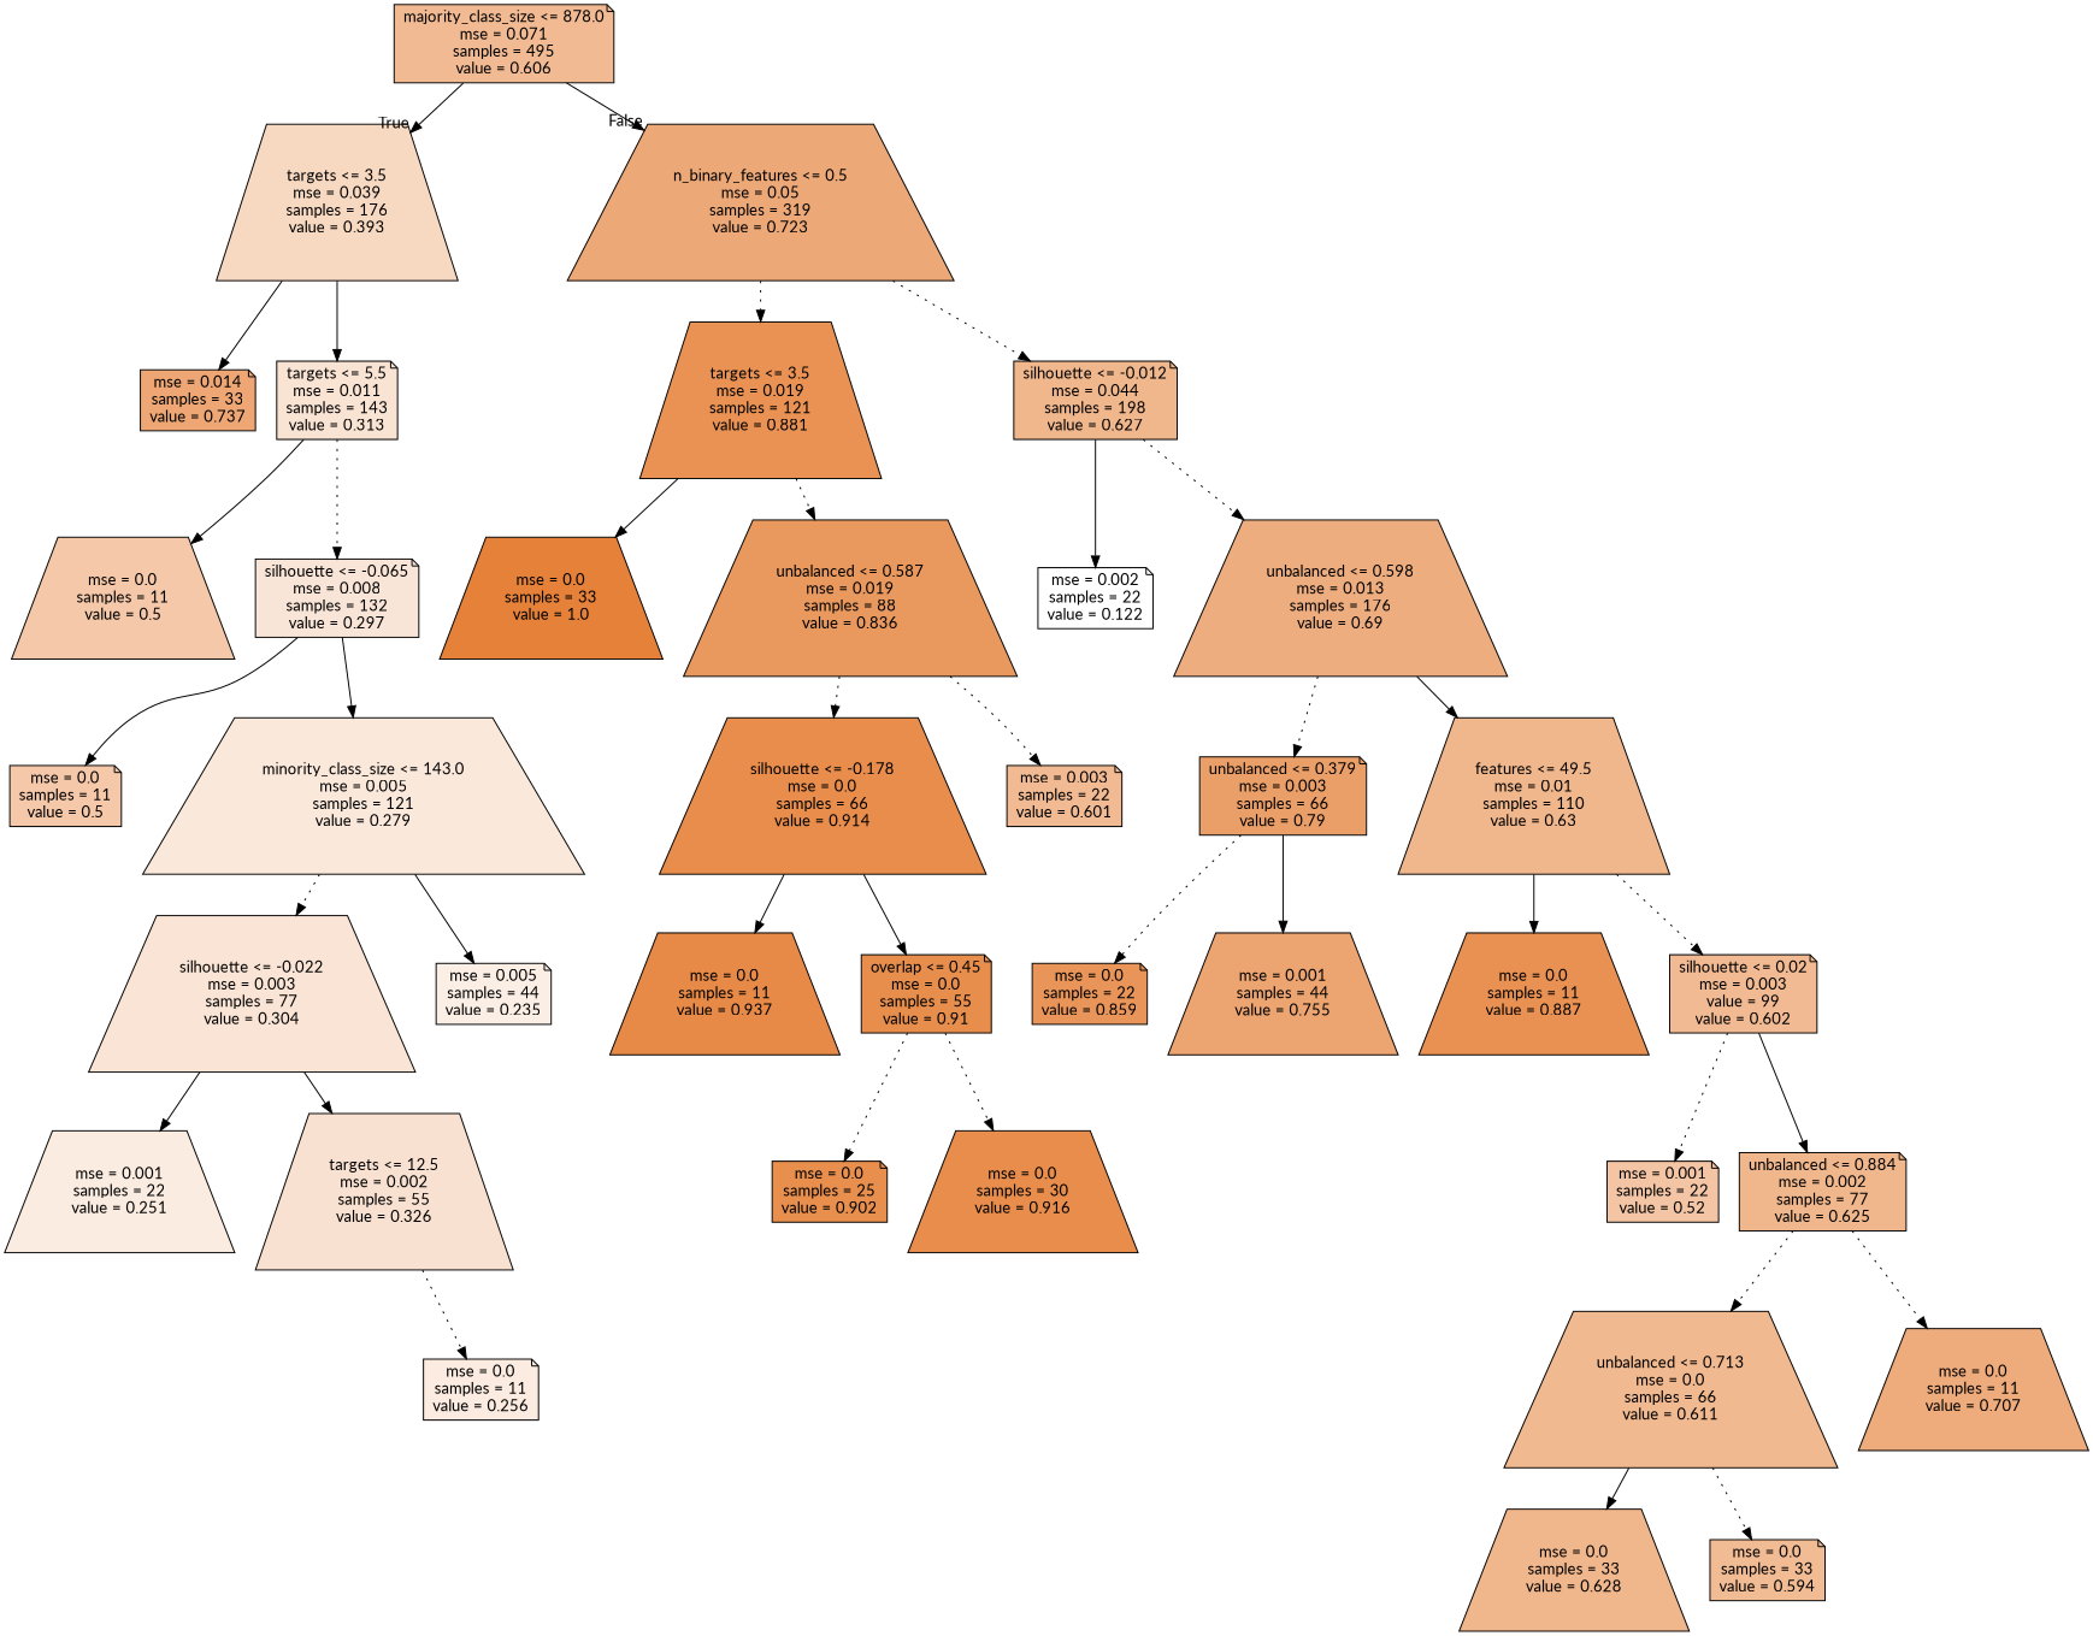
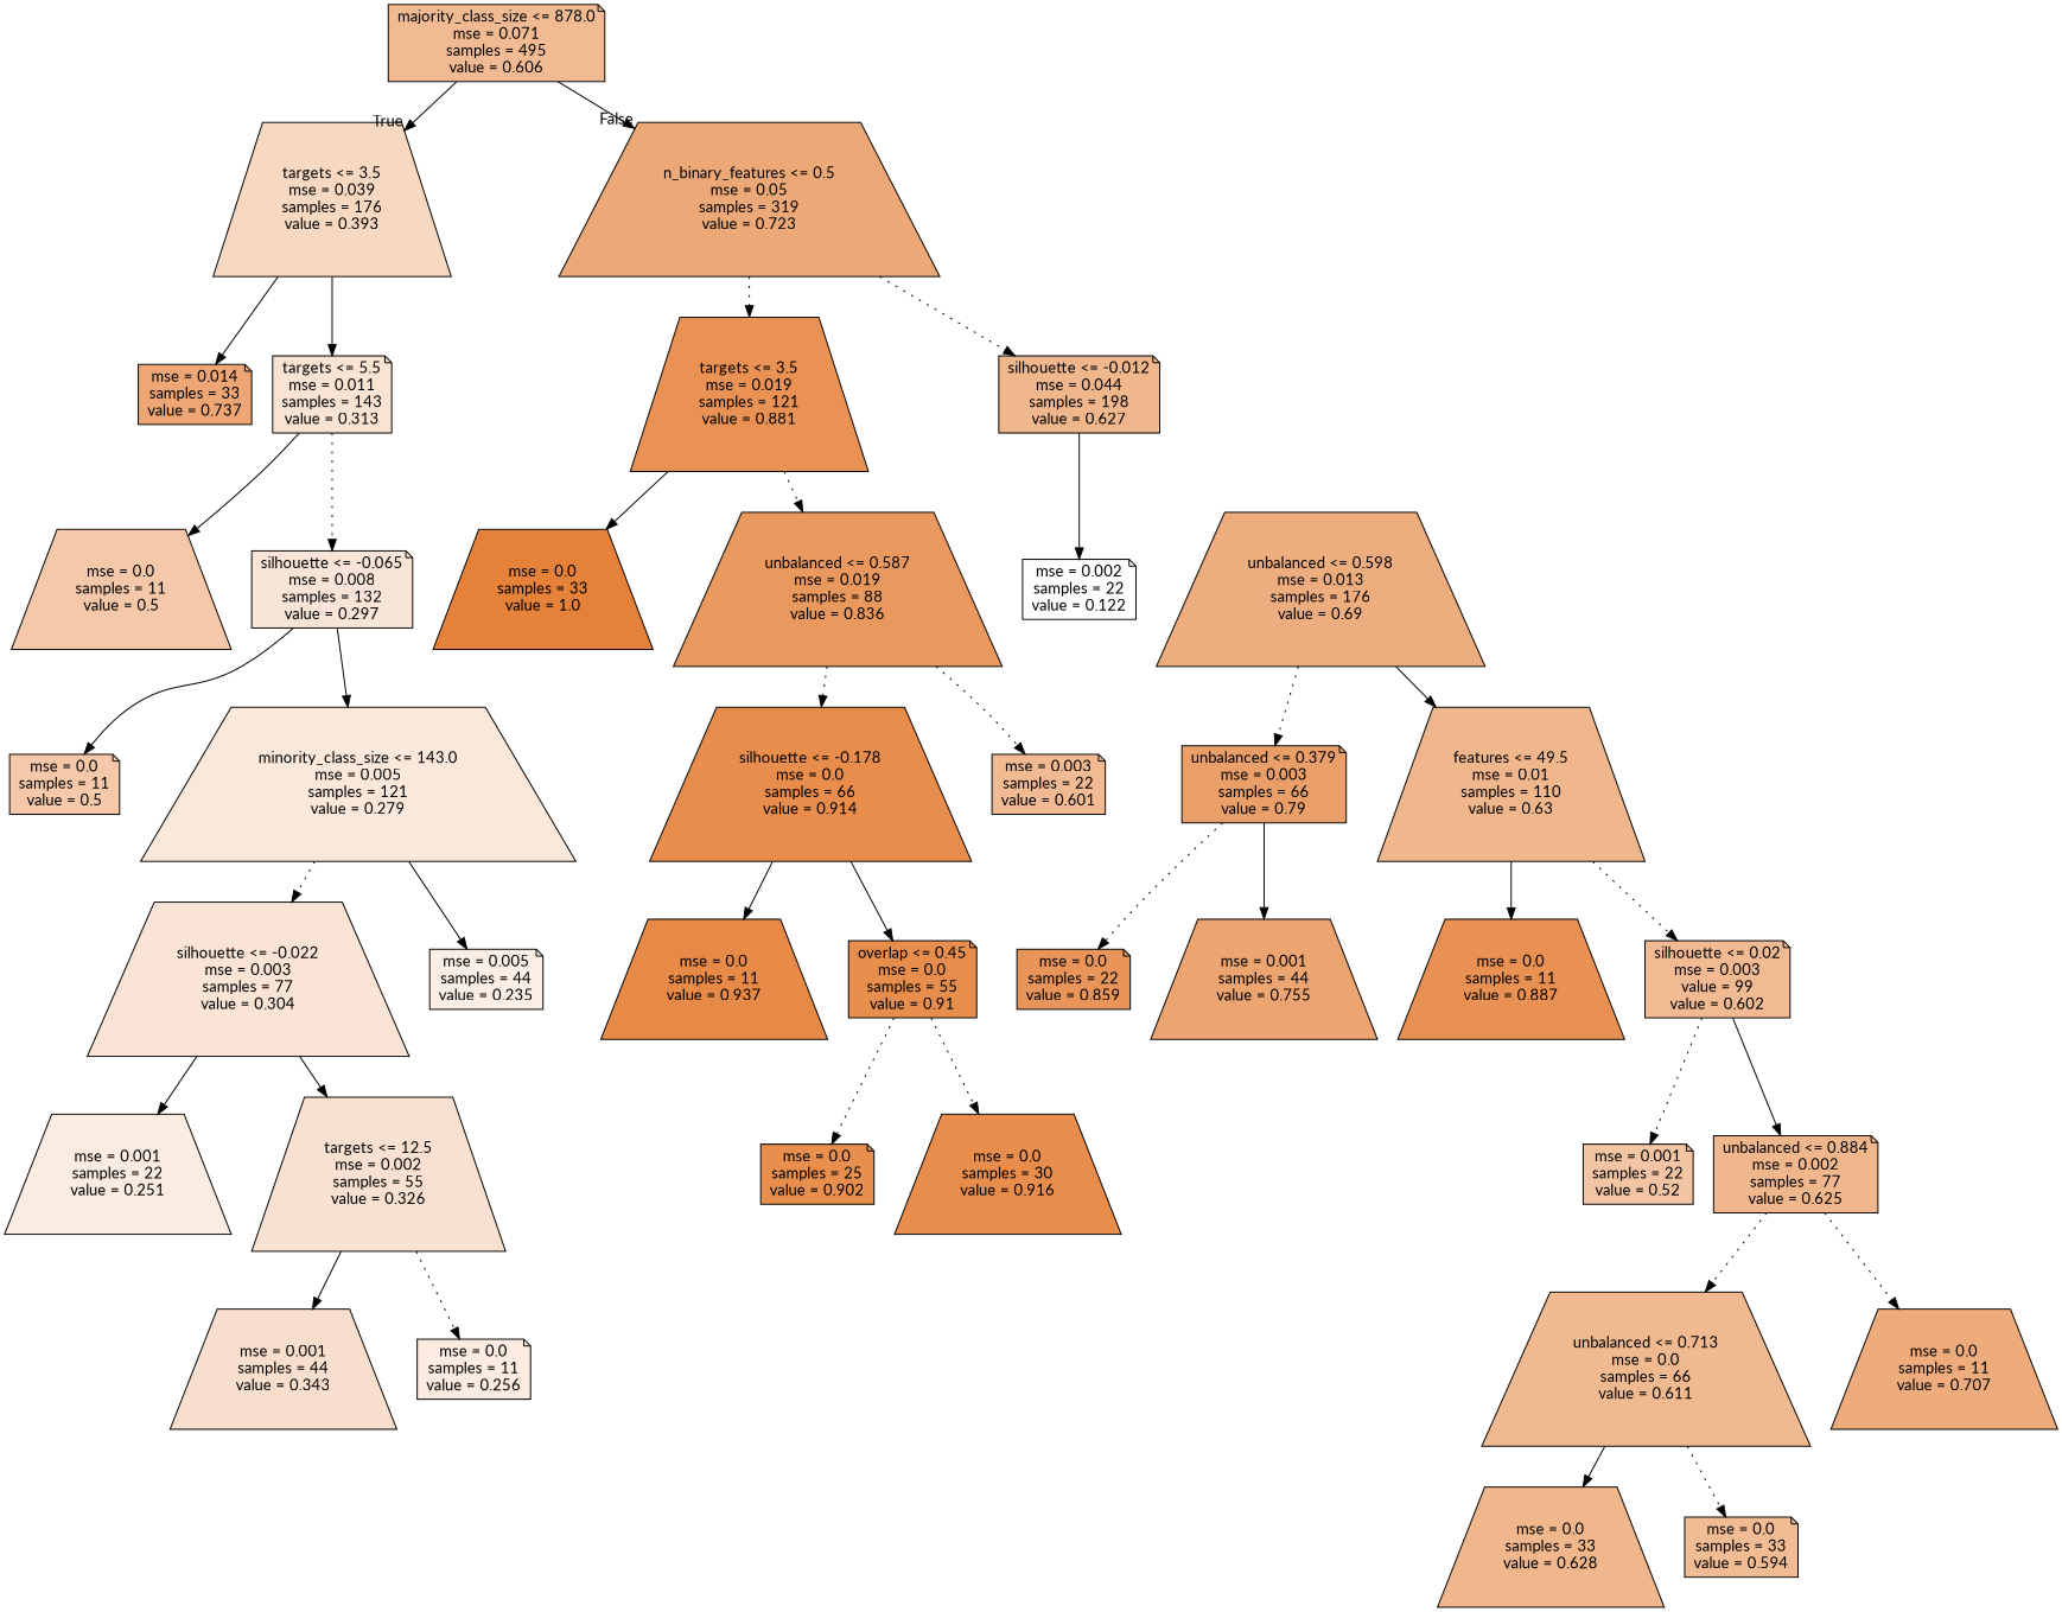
  digraph {
    fontname=Lato
    node [color=black fillcolor="#e5813993" fontname=Lato shape=trapezium style=filled]
    edge [fontname=Lato style=solid]
    n1 [fillcolor="#e581398c" label="majority_class_size <= 878.0\nmse = 0.071\nsamples = 495\nvalue = 0.606" shape=note]
    n2 [fillcolor="#e581394f" label="targets <= 3.5\nmse = 0.039\nsamples = 176\nvalue = 0.393"]
    n3 [fillcolor="#e58139af" label="n_binary_features <= 0.5\nmse = 0.05\nsamples = 319\nvalue = 0.723"]
    n4 [fillcolor="#e58139b3" label="mse = 0.014\nsamples = 33\nvalue = 0.737" shape=note]
    n5 [fillcolor="#e5813938" label="targets <= 5.5\nmse = 0.011\nsamples = 143\nvalue = 0.313" shape=note]
    n6 [fillcolor="#e58139dc" label="targets <= 3.5\nmse = 0.019\nsamples = 121\nvalue = 0.881"]
    n7 [label="silhouette <= -0.012\nmse = 0.044\nsamples = 198\nvalue = 0.627" shape=note]
    n8 [fillcolor="#e581396e" label="mse = 0.0\nsamples = 11\nvalue = 0.5"]
    n9 [fillcolor="#e5813933" label="silhouette <= -0.065\nmse = 0.008\nsamples = 132\nvalue = 0.297" shape=note]
    n10 [fillcolor="#e581396e" label="mse = 0.0\nsamples = 11\nvalue = 0.5" shape=note]
    n11 [fillcolor="#e581392e" label="minority_class_size <= 143.0\nmse = 0.005\nsamples = 121\nvalue = 0.279"]
    n12 [fillcolor="#e5813935" label="silhouette <= -0.022\nmse = 0.003\nsamples = 77\nvalue = 0.304"]
    n13 [fillcolor="#e5813921" label="mse = 0.005\nsamples = 44\nvalue = 0.235" shape=note]
    n14 [fillcolor="#e5813926" label="mse = 0.001\nsamples = 22\nvalue = 0.251"]
    n15 [fillcolor="#e581393b" label="targets <= 12.5\nmse = 0.002\nsamples = 55\nvalue = 0.326"]
+   n16 [fillcolor="#e5813940" label="mse = 0.001\nsamples = 44\nvalue = 0.343"]
    n17 [fillcolor="#e5813927" label="mse = 0.0\nsamples = 11\nvalue = 0.256" shape=note]
    n18 [fillcolor="#e58139ff" label="mse = 0.0\nsamples = 33\nvalue = 1.0"]
    n19 [fillcolor="#e58139cf" label="unbalanced <= 0.587\nmse = 0.019\nsamples = 88\nvalue = 0.836"]
    n20 [fillcolor="#e5813900" label="mse = 0.002\nsamples = 22\nvalue = 0.122" shape=note]
    n21 [fillcolor="#e58139a5" label="unbalanced <= 0.598\nmse = 0.013\nsamples = 176\nvalue = 0.69"]
    n22 [fillcolor="#e58139e6" label="silhouette <= -0.178\nmse = 0.0\nsamples = 66\nvalue = 0.914"]
    n23 [fillcolor="#e581398b" label="mse = 0.003\nsamples = 22\nvalue = 0.601" shape=note]
    n24 [fillcolor="#e58139ed" label="mse = 0.0\nsamples = 11\nvalue = 0.937"]
    n25 [fillcolor="#e58139e5" label="overlap <= 0.45\nmse = 0.0\nsamples = 55\nvalue = 0.91" shape=note]
    n26 [fillcolor="#e58139e3" label="mse = 0.0\nsamples = 25\nvalue = 0.902" shape=note]
    n27 [fillcolor="#e58139e7" label="mse = 0.0\nsamples = 30\nvalue = 0.916"]
    n28 [fillcolor="#e58139c2" label="unbalanced <= 0.379\nmse = 0.003\nsamples = 66\nvalue = 0.79" shape=note]
    n29 [fillcolor="#e5813994" label="features <= 49.5\nmse = 0.01\nsamples = 110\nvalue = 0.63"]
    n30 [fillcolor="#e58139d6" label="mse = 0.0\nsamples = 22\nvalue = 0.859" shape=note]
    n31 [fillcolor="#e58139b8" label="mse = 0.001\nsamples = 44\nvalue = 0.755"]
    n32 [fillcolor="#e58139de" label="mse = 0.0\nsamples = 11\nvalue = 0.887"]
    n33 [fillcolor="#e581398b" label="silhouette <= 0.02\nmse = 0.003\nvalue = 99\nvalue = 0.602" shape=note]
    n34 [fillcolor="#e5813974" label="mse = 0.001\nsamples = 22\nvalue = 0.52" shape=note]
    n35 [fillcolor="#e5813992" label="unbalanced <= 0.884\nmse = 0.002\nsamples = 77\nvalue = 0.625" shape=note]
    n36 [fillcolor="#e581398e" label="unbalanced <= 0.713\nmse = 0.0\nsamples = 66\nvalue = 0.611"]
    n37 [fillcolor="#e58139aa" label="mse = 0.0\nsamples = 11\nvalue = 0.707"]
    n38 [label="mse = 0.0\nsamples = 33\nvalue = 0.628"]
    n39 [fillcolor="#e5813989" label="mse = 0.0\nsamples = 33\nvalue = 0.594" shape=note]
    n1 -> n2 [headlabel=True labelangle=45 labeldistance=2.5]
    n1 -> n3 [headlabel=False labelangle=-45 labeldistance=2.5]
    n2 -> n4
    n2 -> n5
    n3 -> n6 [style=dotted]
    n3 -> n7 [style=dotted]
    n5 -> n8
    n5 -> n9 [style=dotted]
    n6 -> n18
    n6 -> n19 [style=dotted]
    n7 -> n20
-   n7 -> n21 [style=dotted]
    n9 -> n10
    n9 -> n11
    n11 -> n12 [style=dotted]
    n11 -> n13
    n12 -> n14
    n12 -> n15
+   n15 -> n16
    n15 -> n17 [style=dotted]
    n19 -> n22 [style=dotted]
    n19 -> n23 [style=dotted]
    n21 -> n28 [style=dotted]
    n21 -> n29
    n22 -> n24
    n22 -> n25
    n25 -> n26 [style=dotted]
    n25 -> n27 [style=dotted]
    n28 -> n30 [style=dotted]
    n28 -> n31
    n29 -> n32
    n29 -> n33 [style=dotted]
    n33 -> n34 [style=dotted]
    n33 -> n35
    n35 -> n36 [style=dotted]
    n35 -> n37 [style=dotted]
    n36 -> n38
    n36 -> n39 [style=dotted]
  }
